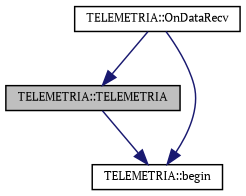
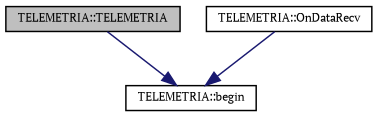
  digraph {
    fontname="PT Serif"
    rankdir=TB
    node [color=black fontname="PT Serif" fontsize=8 shape=record]
    edge [color=midnightblue fontname="PT Serif" fontsize=8 labelfontname=DejaVuSansMono labelfontsize=8 style=solid]
    n1 [fillcolor=grey75 fontcolor=black height=0.2 label="TELEMETRIA::TELEMETRIA" style=filled width=0.4]
    n2 [height=0.2 label="TELEMETRIA::begin" width=0.4]
    n3 [height=0.2 label="TELEMETRIA::OnDataRecv" width=0.4]
    n1 -> n2
-   n3 -> n1
    n3 -> n2
  }
